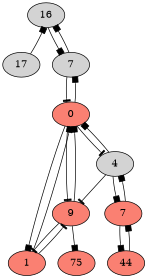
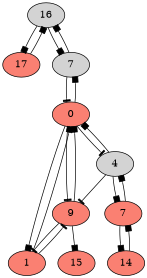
  digraph {
    node [fillcolor=salmon style=filled]
    edge [arrowhead=box]
    n1 [fillcolor=lightgrey label=16]
-   n2 [fillcolor=lightgrey label=17]
+   n2 [label=17]
    n3 [fillcolor=lightgrey label=7]
    n4 [label=0]
    n5 [label=9]
    n6 [label=1]
    n7 [fillcolor=lightgrey label=4]
-   n8 [label=75]
+   n8 [label=15]
    n9 [label=7]
-   n10 [label=44]
+   n10 [label=14]
+   n1 -> n2
    n1 -> n3
    n2 -> n1
    n3 -> n1
    n3 -> n4 [arrowhead=tee]
    n4 -> n3
    n4 -> n5 [arrowhead=tee]
    n4 -> n6
    n4 -> n7 [arrowhead=tee]
    n5 -> n4
    n5 -> n6 [arrowhead=tee]
    n5 -> n8
    n6 -> n4
    n6 -> n5 [arrowhead=tee]
    n7 -> n4
    n7 -> n5 [arrowhead=tee]
    n7 -> n9
    n9 -> n7
    n9 -> n10
    n10 -> n9
  }
